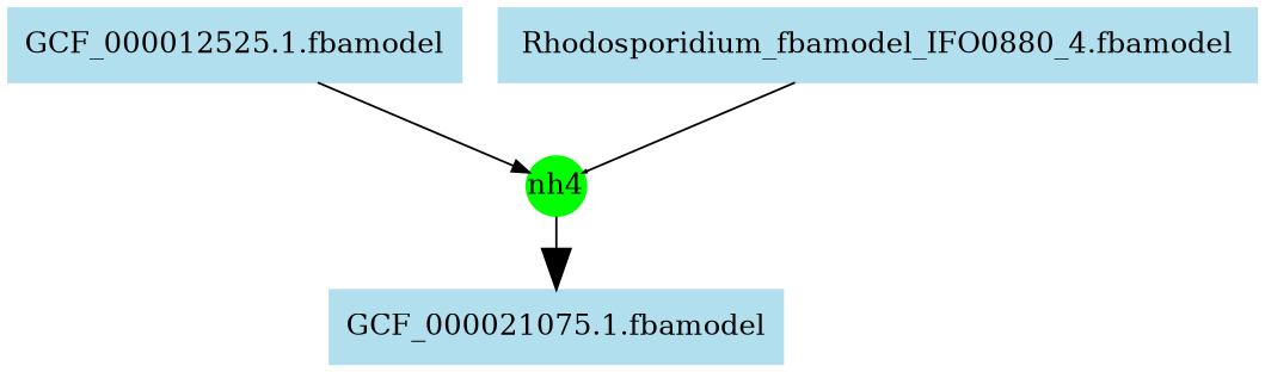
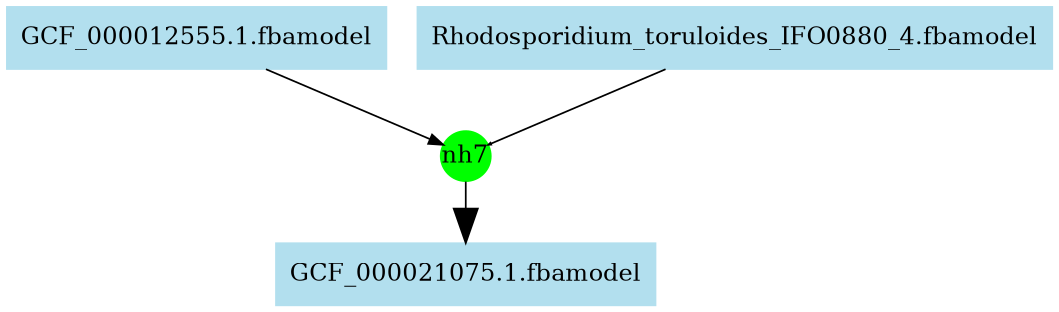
  digraph {
    node [color=lightblue2 shape=rectangle style=filled]
-   nh4 [color=green fixedsize=true height=0.4 shape=circle]
+   nh4 [color=green fixedsize=true height=0.4 shape=circle label=nh7]
    n2 [label="GCF_000021075.1.fbamodel"]
-   n3 [label="GCF_000012525.1.fbamodel"]
-   n4 [label="Rhodosporidium_fbamodel_IFO0880_4.fbamodel"]
+   n3 [label="GCF_000012555.1.fbamodel"]
+   n4 [label="Rhodosporidium_toruloides_IFO0880_4.fbamodel"]
    subgraph sub_1 {
      rank=same
      nh4
    }
    subgraph sub_2 {
      rank=same
    }
    nh4 -> n2 [arrowsize=2.0013069453123724]
    n3 -> nh4 [arrowsize=0.8344224544269768]
    n4 -> nh4 [arrowsize=0.16688449088539536]
  }
